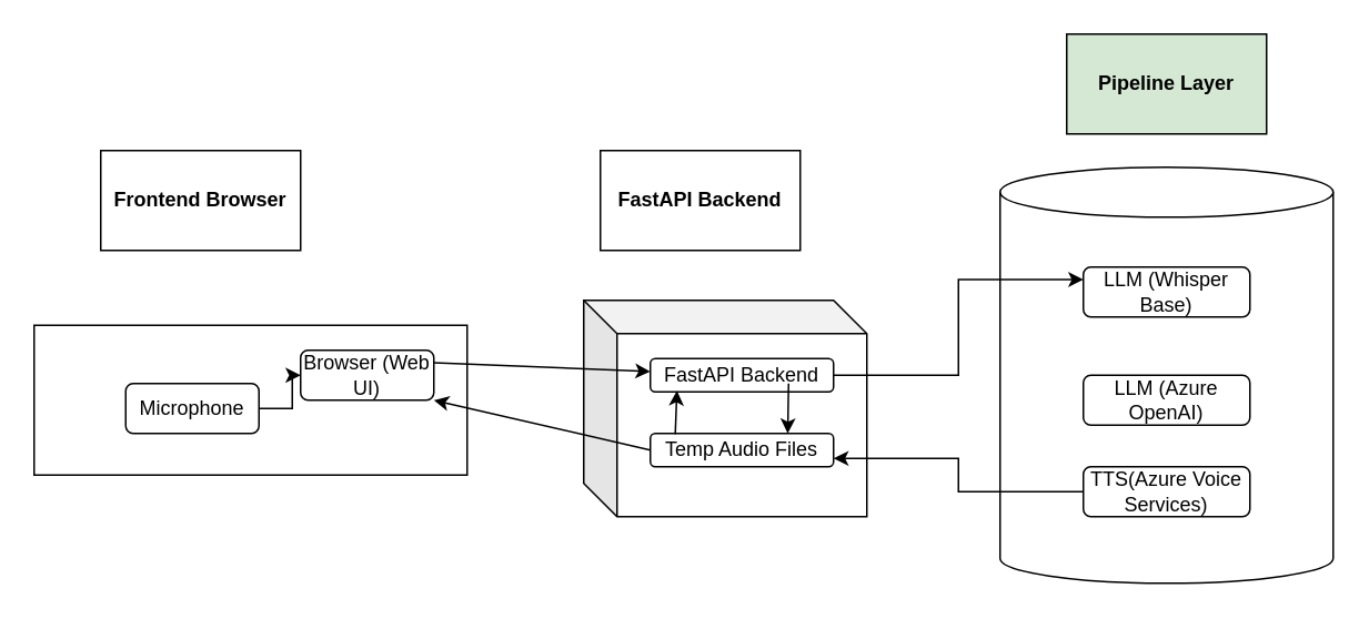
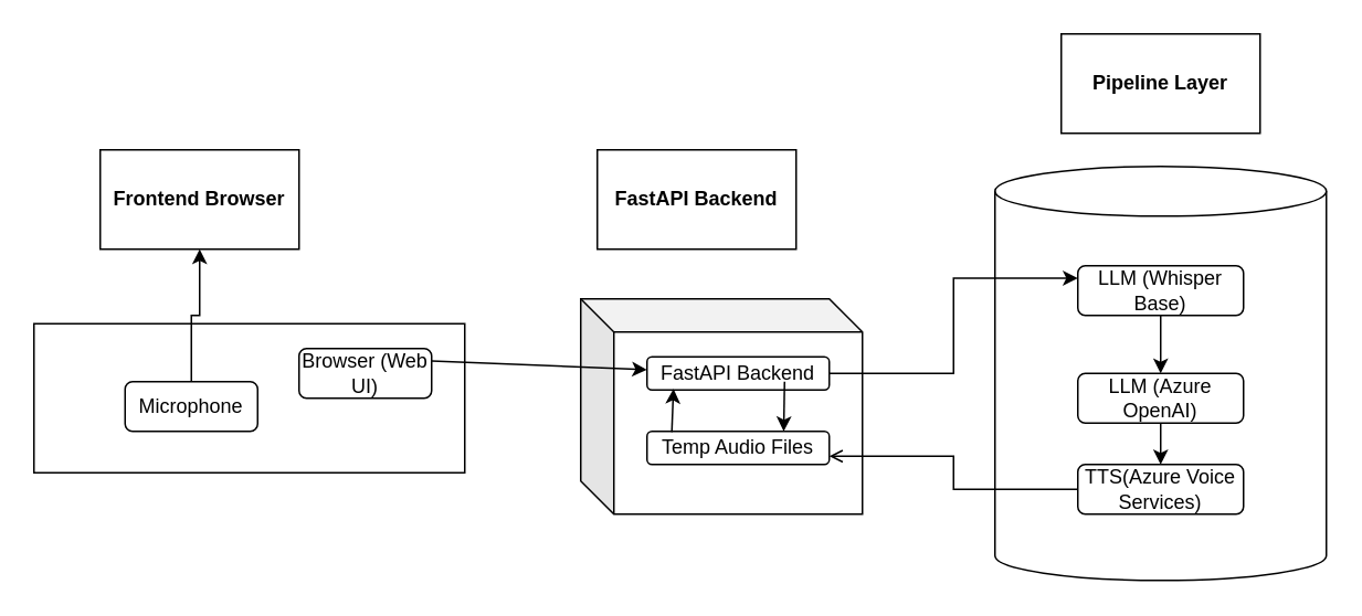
  <mxCell id="0" />
  <mxCell id="1" parent="0" />
  <mxCell id="2" value="" style="rounded=0;whiteSpace=wrap;html=1;" vertex="1" parent="1"><mxGeometry x="20" y="195" width="260" height="90" as="geometry" /></mxCell>
- <mxCell id="3" style="edgeStyle=orthogonalEdgeStyle;rounded=0;orthogonalLoop=1;jettySize=auto;html=1;" edge="1" parent="1" source="4" target="18"><mxGeometry relative="1" as="geometry" /></mxCell>
+ <mxCell id="3" style="edgeStyle=orthogonalEdgeStyle;rounded=0;orthogonalLoop=1;jettySize=auto;html=1;" edge="1" parent="1" source="4" target="21"><mxGeometry relative="1" as="geometry" /></mxCell>
  <mxCell id="4" value="Microphone" style="rounded=1;whiteSpace=wrap;html=1;" vertex="1" parent="1"><mxGeometry x="75" y="230" width="80" height="30" as="geometry" /></mxCell>
  <mxCell id="5" value="&lt;div&gt;&lt;br&gt;&lt;/div&gt;" style="shape=cube;whiteSpace=wrap;html=1;boundedLbl=1;backgroundOutline=1;darkOpacity=0.05;darkOpacity2=0.1;" vertex="1" parent="1"><mxGeometry x="350" y="180" width="170" height="130" as="geometry" /></mxCell>
  <mxCell id="6" value="" style="shape=cylinder3;whiteSpace=wrap;html=1;boundedLbl=1;backgroundOutline=1;size=15;" vertex="1" parent="1"><mxGeometry x="600" y="100" width="200" height="250" as="geometry" /></mxCell>
+ <mxCell id="7" style="edgeStyle=orthogonalEdgeStyle;rounded=0;orthogonalLoop=1;jettySize=auto;html=1;entryX=0.5;entryY=0;entryDx=0;entryDy=0;" edge="1" parent="1" source="8" target="10"><mxGeometry relative="1" as="geometry" /></mxCell>
  <mxCell id="8" value="LLM (Whisper Base)" style="rounded=1;whiteSpace=wrap;html=1;" vertex="1" parent="1"><mxGeometry x="650" y="160" width="100" height="30" as="geometry" /></mxCell>
+ <mxCell id="9" style="edgeStyle=orthogonalEdgeStyle;rounded=0;orthogonalLoop=1;jettySize=auto;html=1;exitX=0.5;exitY=1;exitDx=0;exitDy=0;entryX=0.5;entryY=0;entryDx=0;entryDy=0;" edge="1" parent="1" source="10" target="11"><mxGeometry relative="1" as="geometry" /></mxCell>
  <mxCell id="10" value="LLM (Azure OpenAI)" style="rounded=1;whiteSpace=wrap;html=1;" vertex="1" parent="1"><mxGeometry x="650" y="225" width="100" height="30" as="geometry" /></mxCell>
  <mxCell id="11" value="TTS(Azure Voice Services)" style="rounded=1;whiteSpace=wrap;html=1;" vertex="1" parent="1"><mxGeometry x="650" y="280" width="100" height="30" as="geometry" /></mxCell>
- <mxCell id="12" style="edgeStyle=orthogonalEdgeStyle;rounded=0;orthogonalLoop=1;jettySize=auto;html=1;entryX=1;entryY=0.75;entryDx=0;entryDy=0;" edge="1" parent="1" source="11" target="15"><mxGeometry relative="1" as="geometry" /></mxCell>
+ <mxCell id="12" style="edgeStyle=orthogonalEdgeStyle;rounded=0;orthogonalLoop=1;jettySize=auto;html=1;entryX=1;entryY=0.75;entryDx=0;entryDy=0;endArrow=open;" edge="1" parent="1" source="11" target="15"><mxGeometry relative="1" as="geometry" /></mxCell>
  <mxCell id="13" style="edgeStyle=orthogonalEdgeStyle;rounded=0;orthogonalLoop=1;jettySize=auto;html=1;entryX=0;entryY=0.25;entryDx=0;entryDy=0;" edge="1" parent="1" source="14" target="8"><mxGeometry relative="1" as="geometry" /></mxCell>
  <mxCell id="14" value="FastAPI Backend" style="rounded=1;whiteSpace=wrap;html=1;" vertex="1" parent="1"><mxGeometry x="390" y="215" width="110" height="20" as="geometry" /></mxCell>
  <mxCell id="15" value="Temp Audio Files" style="rounded=1;whiteSpace=wrap;html=1;" vertex="1" parent="1"><mxGeometry x="390" y="260" width="110" height="20" as="geometry" /></mxCell>
  <mxCell id="16" value="" style="endArrow=classic;html=1;rounded=0;entryX=0.145;entryY=0.963;entryDx=0;entryDy=0;entryPerimeter=0;exitX=0.136;exitY=0.02;exitDx=0;exitDy=0;exitPerimeter=0;" edge="1" parent="1" source="15" target="14"><mxGeometry width="50" height="50" relative="1" as="geometry"><mxPoint x="406" y="260" as="sourcePoint" /><mxPoint x="410" y="320" as="targetPoint" /></mxGeometry></mxCell>
  <mxCell id="17" value="" style="endArrow=classic;html=1;rounded=0;entryX=0.75;entryY=0;entryDx=0;entryDy=0;" edge="1" parent="1" target="15"><mxGeometry width="50" height="50" relative="1" as="geometry"><mxPoint x="473" y="230" as="sourcePoint" /><mxPoint x="470" y="250" as="targetPoint" /></mxGeometry></mxCell>
  <mxCell id="18" value="Browser (Web UI)" style="rounded=1;whiteSpace=wrap;html=1;" vertex="1" parent="1"><mxGeometry x="180" y="210" width="80" height="30" as="geometry" /></mxCell>
  <mxCell id="19" value="" style="endArrow=classic;html=1;rounded=0;exitX=1;exitY=0.25;exitDx=0;exitDy=0;" edge="1" parent="1" source="18" target="14"><mxGeometry width="50" height="50" relative="1" as="geometry"><mxPoint x="290" y="215" as="sourcePoint" /><mxPoint x="350" y="215" as="targetPoint" /></mxGeometry></mxCell>
- <mxCell id="20" value="" style="endArrow=classic;html=1;rounded=0;exitX=0;exitY=0.5;exitDx=0;exitDy=0;entryX=1;entryY=1;entryDx=0;entryDy=0;" edge="1" parent="1" source="15" target="18"><mxGeometry width="50" height="50" relative="1" as="geometry"><mxPoint x="340" y="260" as="sourcePoint" /><mxPoint x="280" y="260" as="targetPoint" /></mxGeometry></mxCell>
  <mxCell id="21" value="&lt;b&gt;Frontend Browser&lt;/b&gt;" style="whiteSpace=wrap;html=1;" vertex="1" parent="1"><mxGeometry x="60" y="90" width="120" height="60" as="geometry" /></mxCell>
  <mxCell id="22" value="&lt;b&gt;FastAPI Backend&lt;/b&gt;" style="whiteSpace=wrap;html=1;" vertex="1" parent="1"><mxGeometry x="360" y="90" width="120" height="60" as="geometry" /></mxCell>
- <mxCell id="23" value="&lt;b&gt;Pipeline Layer&lt;/b&gt;" style="whiteSpace=wrap;html=1;fillColor=#d5e8d4;" vertex="1" parent="1"><mxGeometry x="640" y="20" width="120" height="60" as="geometry" /></mxCell>
+ <mxCell id="23" value="&lt;b&gt;Pipeline Layer&lt;/b&gt;" style="whiteSpace=wrap;html=1;" vertex="1" parent="1"><mxGeometry x="640" y="20" width="120" height="60" as="geometry" /></mxCell>
